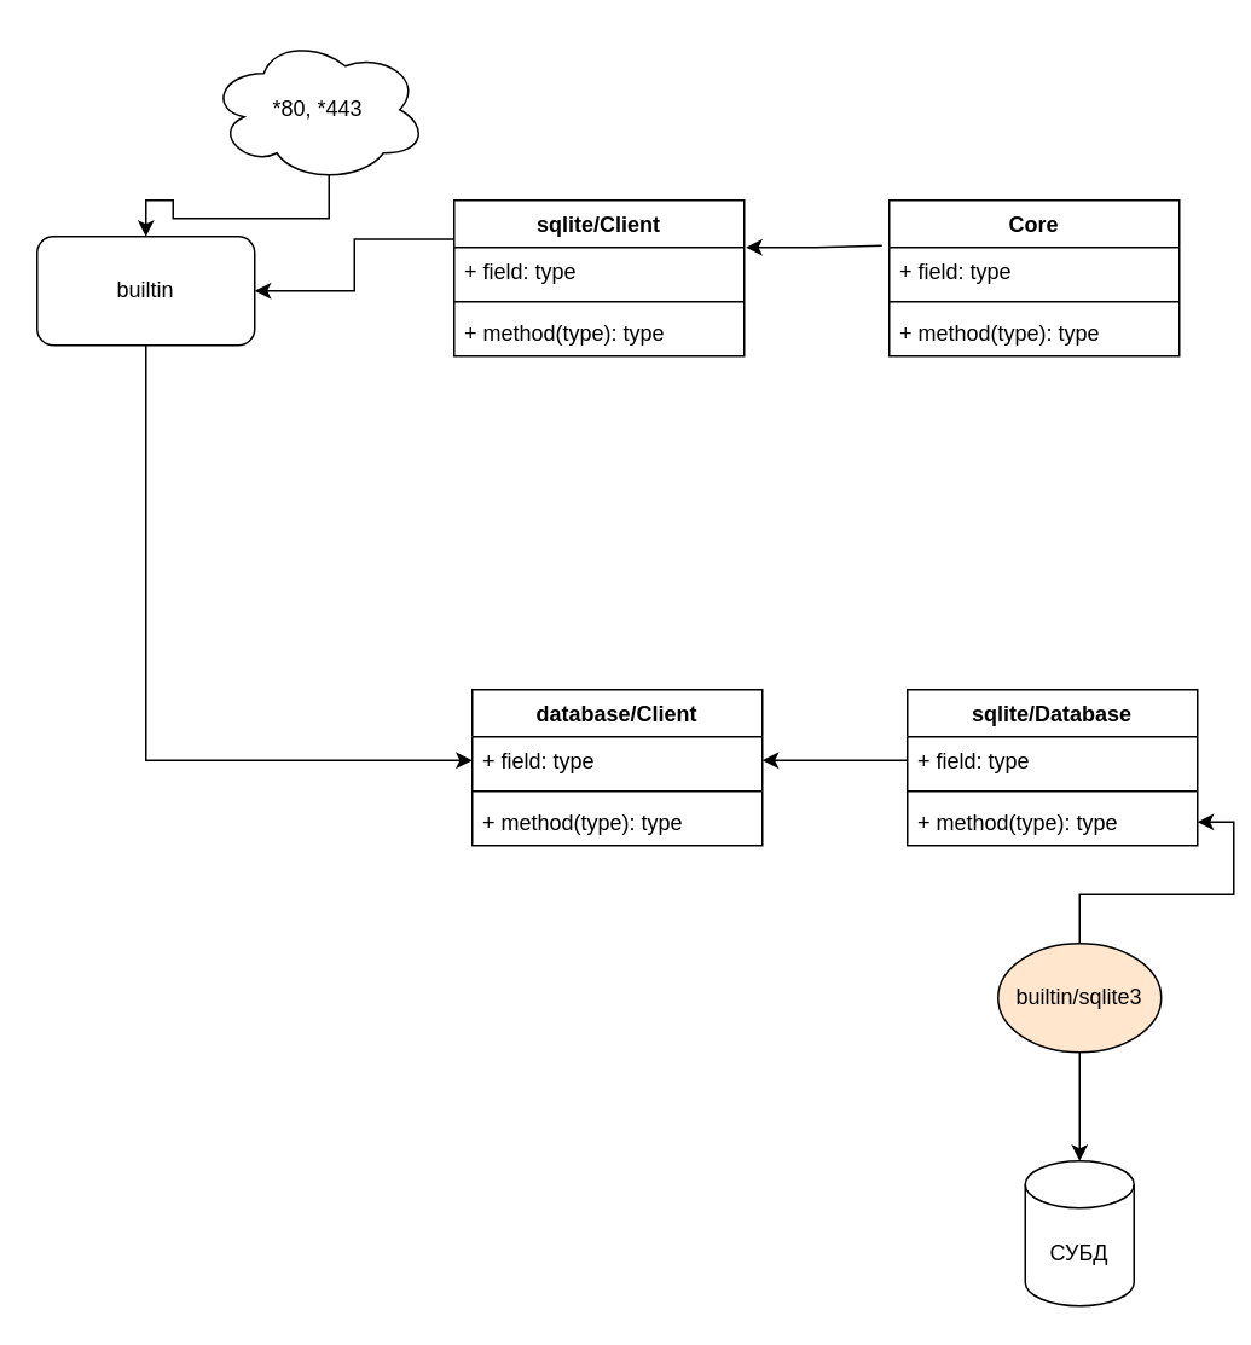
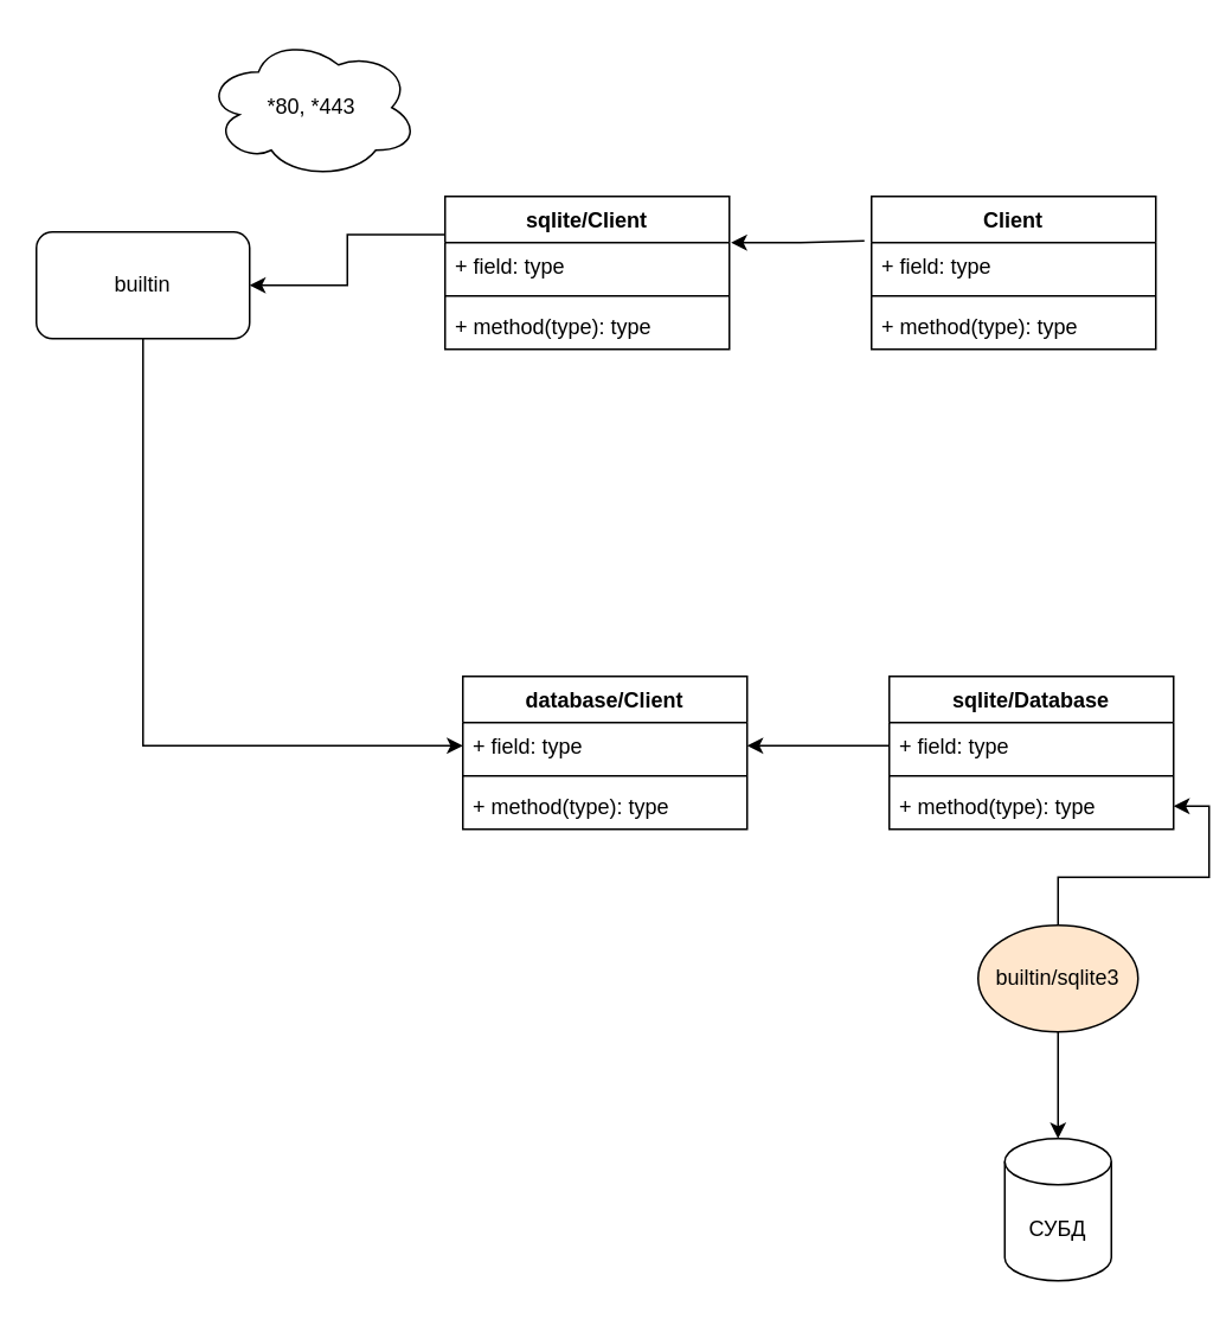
  <mxCell id="0" />
  <mxCell id="1" parent="0" />
  <mxCell id="2" value="sqlite/Database" style="swimlane;fontStyle=1;align=center;verticalAlign=top;childLayout=stackLayout;horizontal=1;startSize=26;horizontalStack=0;resizeParent=1;resizeParentMax=0;resizeLast=0;collapsible=1;marginBottom=0;whiteSpace=wrap;html=1;" vertex="1" parent="1"><mxGeometry x="500" y="380" width="160" height="86" as="geometry" /></mxCell>
  <mxCell id="3" value="+ field: type" style="text;strokeColor=none;fillColor=none;align=left;verticalAlign=top;spacingLeft=4;spacingRight=4;overflow=hidden;rotatable=0;points=[[0,0.5],[1,0.5]];portConstraint=eastwest;whiteSpace=wrap;html=1;" vertex="1" parent="2"><mxGeometry y="26" width="160" height="26" as="geometry" /></mxCell>
  <mxCell id="4" value="" style="line;strokeWidth=1;fillColor=none;align=left;verticalAlign=middle;spacingTop=-1;spacingLeft=3;spacingRight=3;rotatable=0;labelPosition=right;points=[];portConstraint=eastwest;strokeColor=inherit;" vertex="1" parent="2"><mxGeometry y="52" width="160" height="8" as="geometry" /></mxCell>
  <mxCell id="5" value="+ method(type): type" style="text;strokeColor=none;fillColor=none;align=left;verticalAlign=top;spacingLeft=4;spacingRight=4;overflow=hidden;rotatable=0;points=[[0,0.5],[1,0.5]];portConstraint=eastwest;whiteSpace=wrap;html=1;" vertex="1" parent="2"><mxGeometry y="60" width="160" height="26" as="geometry" /></mxCell>
  <mxCell id="6" value="database/Client" style="swimlane;fontStyle=1;align=center;verticalAlign=top;childLayout=stackLayout;horizontal=1;startSize=26;horizontalStack=0;resizeParent=1;resizeParentMax=0;resizeLast=0;collapsible=1;marginBottom=0;whiteSpace=wrap;html=1;" vertex="1" parent="1"><mxGeometry x="260" y="380" width="160" height="86" as="geometry" /></mxCell>
  <mxCell id="7" value="+ field: type" style="text;strokeColor=none;fillColor=none;align=left;verticalAlign=top;spacingLeft=4;spacingRight=4;overflow=hidden;rotatable=0;points=[[0,0.5],[1,0.5]];portConstraint=eastwest;whiteSpace=wrap;html=1;" vertex="1" parent="6"><mxGeometry y="26" width="160" height="26" as="geometry" /></mxCell>
  <mxCell id="8" value="" style="line;strokeWidth=1;fillColor=none;align=left;verticalAlign=middle;spacingTop=-1;spacingLeft=3;spacingRight=3;rotatable=0;labelPosition=right;points=[];portConstraint=eastwest;strokeColor=inherit;" vertex="1" parent="6"><mxGeometry y="52" width="160" height="8" as="geometry" /></mxCell>
  <mxCell id="9" value="+ method(type): type" style="text;strokeColor=none;fillColor=none;align=left;verticalAlign=top;spacingLeft=4;spacingRight=4;overflow=hidden;rotatable=0;points=[[0,0.5],[1,0.5]];portConstraint=eastwest;whiteSpace=wrap;html=1;" vertex="1" parent="6"><mxGeometry y="60" width="160" height="26" as="geometry" /></mxCell>
- <mxCell id="10" value="Core" style="swimlane;fontStyle=1;align=center;verticalAlign=top;childLayout=stackLayout;horizontal=1;startSize=26;horizontalStack=0;resizeParent=1;resizeParentMax=0;resizeLast=0;collapsible=1;marginBottom=0;whiteSpace=wrap;html=1;" vertex="1" parent="1"><mxGeometry x="490" y="110" width="160" height="86" as="geometry" /></mxCell>
+ <mxCell id="10" value="Client" style="swimlane;fontStyle=1;align=center;verticalAlign=top;childLayout=stackLayout;horizontal=1;startSize=26;horizontalStack=0;resizeParent=1;resizeParentMax=0;resizeLast=0;collapsible=1;marginBottom=0;whiteSpace=wrap;html=1;" vertex="1" parent="1"><mxGeometry x="490" y="110" width="160" height="86" as="geometry" /></mxCell>
  <mxCell id="11" value="+ field: type" style="text;strokeColor=none;fillColor=none;align=left;verticalAlign=top;spacingLeft=4;spacingRight=4;overflow=hidden;rotatable=0;points=[[0,0.5],[1,0.5]];portConstraint=eastwest;whiteSpace=wrap;html=1;" vertex="1" parent="10"><mxGeometry y="26" width="160" height="26" as="geometry" /></mxCell>
  <mxCell id="12" value="" style="line;strokeWidth=1;fillColor=none;align=left;verticalAlign=middle;spacingTop=-1;spacingLeft=3;spacingRight=3;rotatable=0;labelPosition=right;points=[];portConstraint=eastwest;strokeColor=inherit;" vertex="1" parent="10"><mxGeometry y="52" width="160" height="8" as="geometry" /></mxCell>
  <mxCell id="13" value="+ method(type): type" style="text;strokeColor=none;fillColor=none;align=left;verticalAlign=top;spacingLeft=4;spacingRight=4;overflow=hidden;rotatable=0;points=[[0,0.5],[1,0.5]];portConstraint=eastwest;whiteSpace=wrap;html=1;" vertex="1" parent="10"><mxGeometry y="60" width="160" height="26" as="geometry" /></mxCell>
  <mxCell id="14" value="sqlite/Client" style="swimlane;fontStyle=1;align=center;verticalAlign=top;childLayout=stackLayout;horizontal=1;startSize=26;horizontalStack=0;resizeParent=1;resizeParentMax=0;resizeLast=0;collapsible=1;marginBottom=0;whiteSpace=wrap;html=1;" vertex="1" parent="1"><mxGeometry x="250" y="110" width="160" height="86" as="geometry" /></mxCell>
  <mxCell id="15" value="+ field: type" style="text;strokeColor=none;fillColor=none;align=left;verticalAlign=top;spacingLeft=4;spacingRight=4;overflow=hidden;rotatable=0;points=[[0,0.5],[1,0.5]];portConstraint=eastwest;whiteSpace=wrap;html=1;" vertex="1" parent="14"><mxGeometry y="26" width="160" height="26" as="geometry" /></mxCell>
  <mxCell id="16" value="" style="line;strokeWidth=1;fillColor=none;align=left;verticalAlign=middle;spacingTop=-1;spacingLeft=3;spacingRight=3;rotatable=0;labelPosition=right;points=[];portConstraint=eastwest;strokeColor=inherit;" vertex="1" parent="14"><mxGeometry y="52" width="160" height="8" as="geometry" /></mxCell>
  <mxCell id="17" value="+ method(type): type" style="text;strokeColor=none;fillColor=none;align=left;verticalAlign=top;spacingLeft=4;spacingRight=4;overflow=hidden;rotatable=0;points=[[0,0.5],[1,0.5]];portConstraint=eastwest;whiteSpace=wrap;html=1;" vertex="1" parent="14"><mxGeometry y="60" width="160" height="26" as="geometry" /></mxCell>
  <mxCell id="18" value="" style="edgeStyle=orthogonalEdgeStyle;rounded=0;orthogonalLoop=1;jettySize=auto;html=1;entryX=1;entryY=0.5;entryDx=0;entryDy=0;" edge="1" parent="1" source="19" target="5"><mxGeometry relative="1" as="geometry"><mxPoint x="670" y="453" as="targetPoint" /></mxGeometry></mxCell>
  <mxCell id="19" value="builtin/sqlite3" style="ellipse;whiteSpace=wrap;html=1;fillColor=#ffe6cc;" vertex="1" parent="1"><mxGeometry x="550" y="520" width="90" height="60" as="geometry" /></mxCell>
  <mxCell id="20" value="СУБД" style="shape=cylinder3;whiteSpace=wrap;html=1;boundedLbl=1;backgroundOutline=1;size=13;" vertex="1" parent="1"><mxGeometry x="565" y="640" width="60" height="80" as="geometry" /></mxCell>
  <mxCell id="21" style="edgeStyle=orthogonalEdgeStyle;rounded=0;orthogonalLoop=1;jettySize=auto;html=1;exitX=0.5;exitY=1;exitDx=0;exitDy=0;entryX=0.5;entryY=0;entryDx=0;entryDy=0;entryPerimeter=0;" edge="1" parent="1" source="19" target="20"><mxGeometry relative="1" as="geometry" /></mxCell>
- <mxCell id="22" style="edgeStyle=orthogonalEdgeStyle;rounded=0;orthogonalLoop=1;jettySize=auto;html=1;exitX=0.55;exitY=0.95;exitDx=0;exitDy=0;exitPerimeter=0;entryX=0.5;entryY=0;entryDx=0;entryDy=0;" edge="1" parent="1" source="23" target="25"><mxGeometry relative="1" as="geometry" /></mxCell>
  <mxCell id="23" value="*80, *443" style="ellipse;shape=cloud;whiteSpace=wrap;html=1;" vertex="1" parent="1"><mxGeometry x="115" y="20" width="120" height="80" as="geometry" /></mxCell>
  <mxCell id="24" style="edgeStyle=orthogonalEdgeStyle;rounded=0;orthogonalLoop=1;jettySize=auto;html=1;entryX=0;entryY=0.5;entryDx=0;entryDy=0;" edge="1" parent="1" source="25" target="7"><mxGeometry relative="1" as="geometry" /></mxCell>
  <mxCell id="25" value="builtin" style="rounded=1;whiteSpace=wrap;html=1;" vertex="1" parent="1"><mxGeometry x="20" y="130" width="120" height="60" as="geometry" /></mxCell>
  <mxCell id="26" style="edgeStyle=orthogonalEdgeStyle;rounded=0;orthogonalLoop=1;jettySize=auto;html=1;exitX=0;exitY=0.25;exitDx=0;exitDy=0;entryX=1;entryY=0.5;entryDx=0;entryDy=0;" edge="1" parent="1" source="14" target="25"><mxGeometry relative="1" as="geometry" /></mxCell>
  <mxCell id="27" style="edgeStyle=orthogonalEdgeStyle;rounded=0;orthogonalLoop=1;jettySize=auto;html=1;entryX=1.006;entryY=0;entryDx=0;entryDy=0;exitX=-0.025;exitY=-0.038;exitDx=0;exitDy=0;exitPerimeter=0;entryPerimeter=0;" edge="1" parent="1" source="11" target="15"><mxGeometry relative="1" as="geometry"><Array as="points"><mxPoint x="450" y="136" /><mxPoint x="450" y="136" /></Array></mxGeometry></mxCell>
  <mxCell id="28" style="edgeStyle=orthogonalEdgeStyle;rounded=0;orthogonalLoop=1;jettySize=auto;html=1;exitX=0;exitY=0.5;exitDx=0;exitDy=0;entryX=1;entryY=0.5;entryDx=0;entryDy=0;" edge="1" parent="1" source="3" target="7"><mxGeometry relative="1" as="geometry" /></mxCell>
